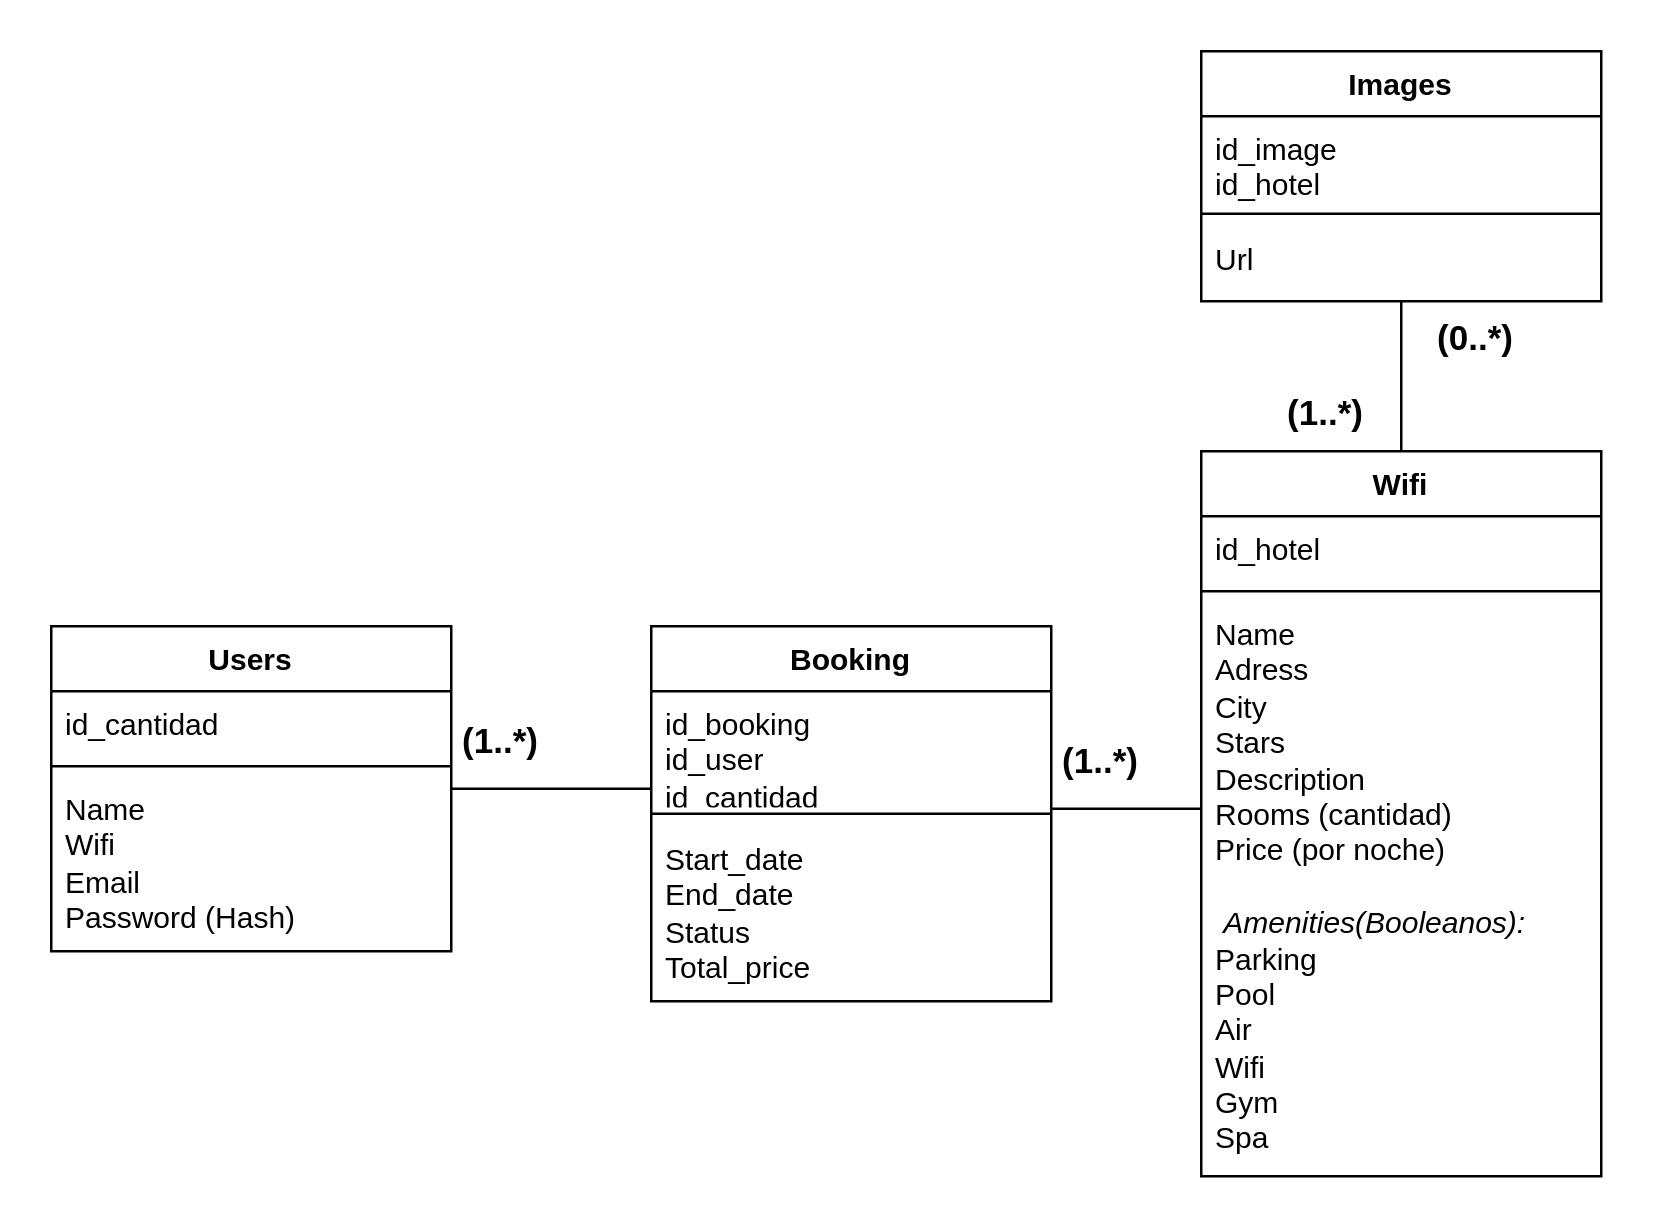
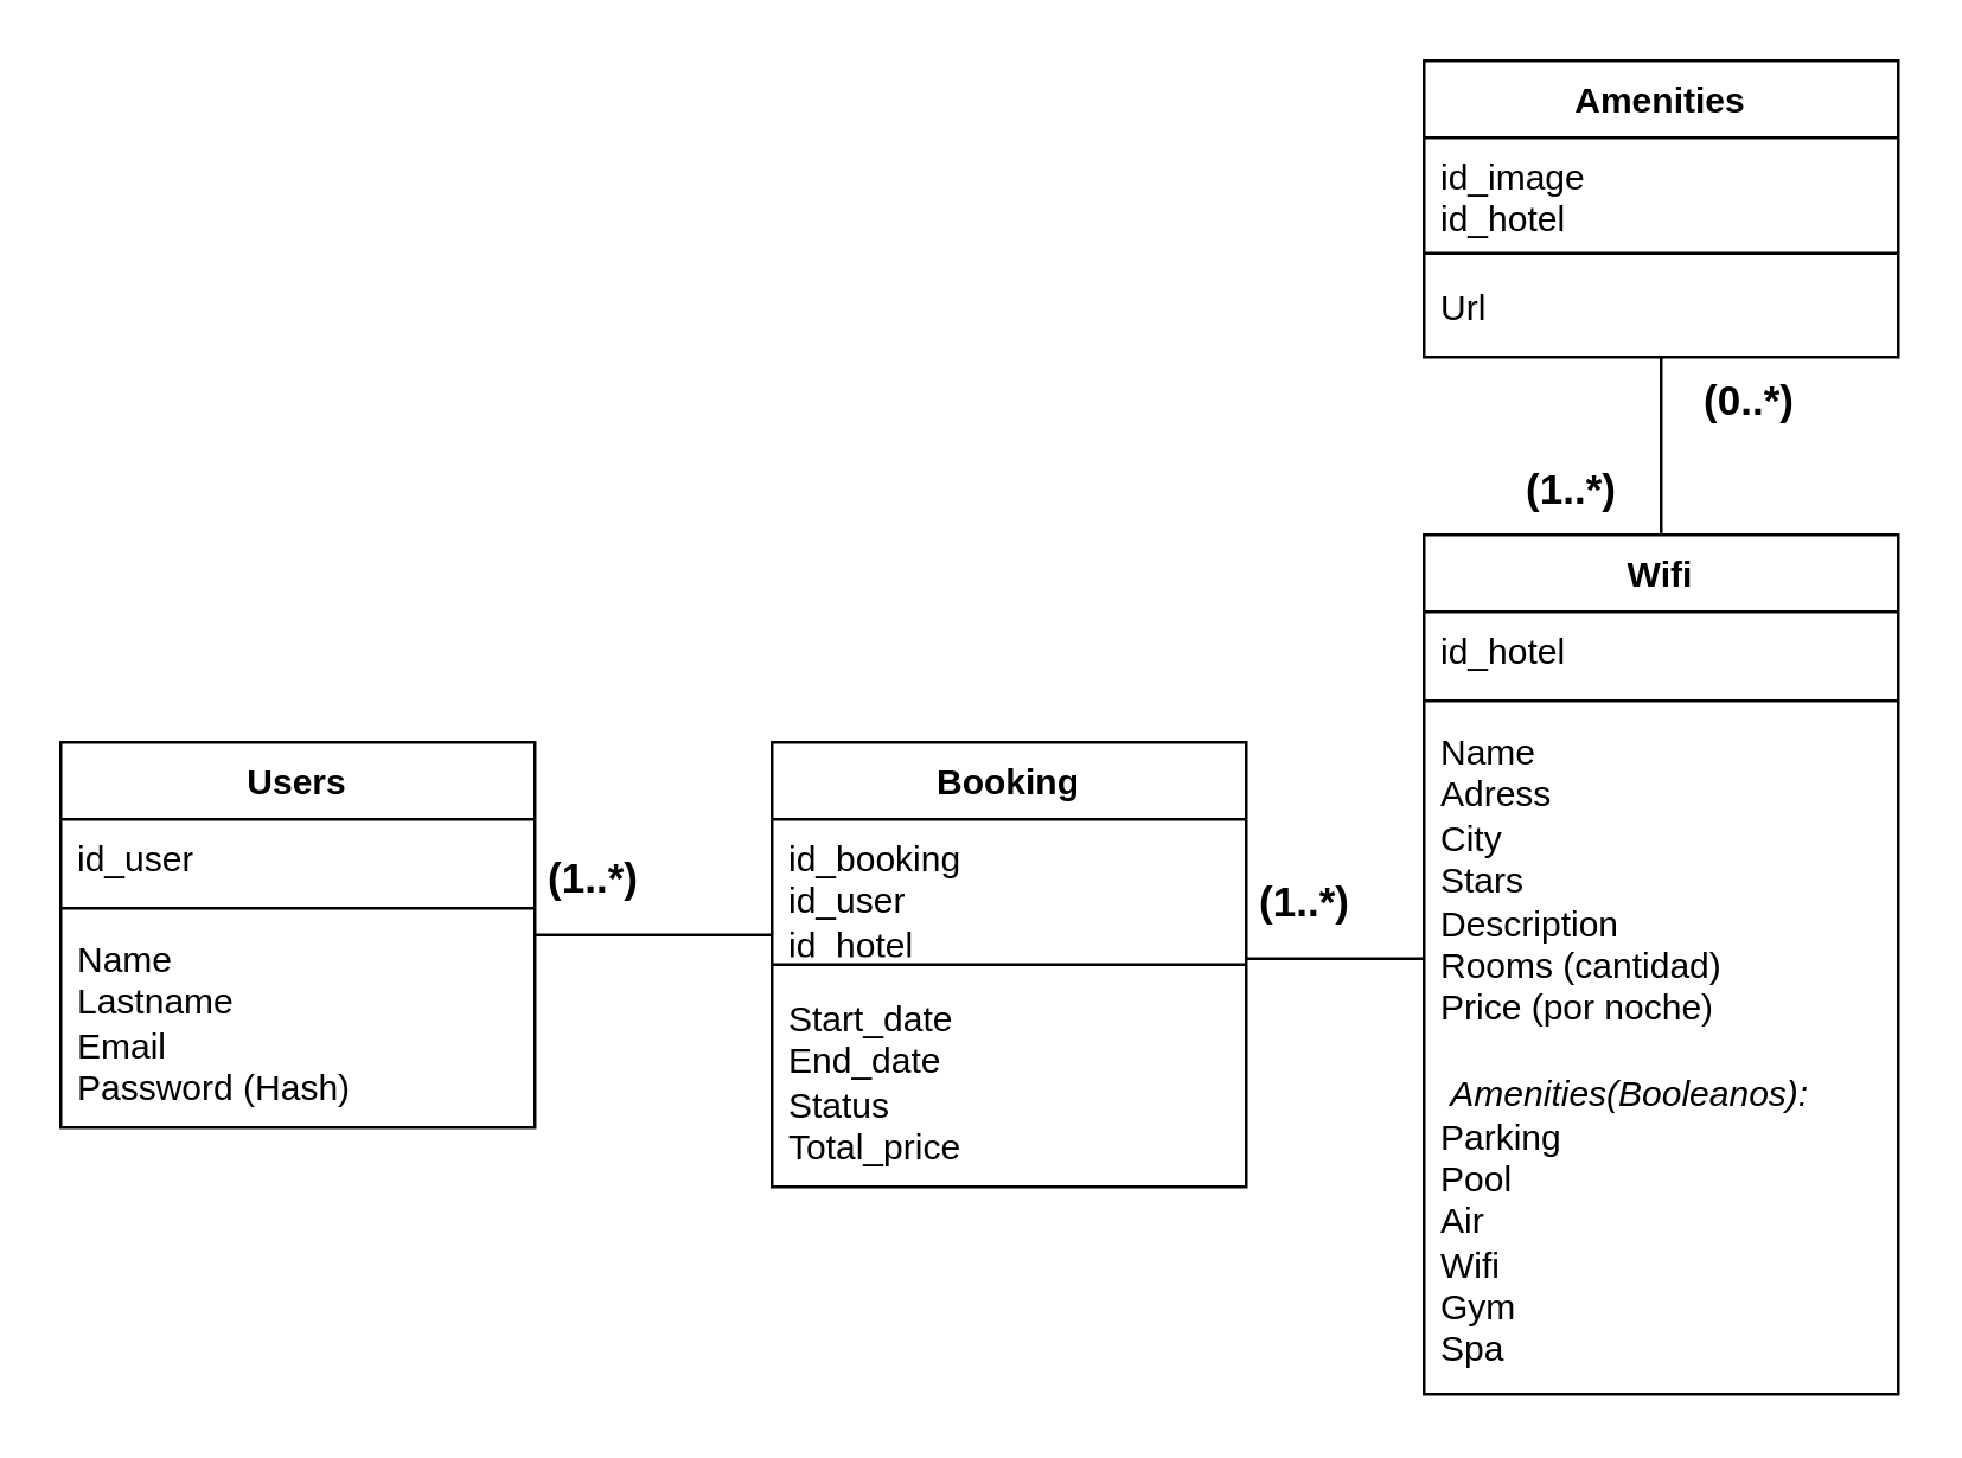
  <mxCell id="0" />
  <mxCell id="1" parent="0" />
  <mxCell id="2" value="Users" style="swimlane;fontStyle=1;align=center;verticalAlign=top;childLayout=stackLayout;horizontal=1;startSize=26;horizontalStack=0;resizeParent=1;resizeParentMax=0;resizeLast=0;collapsible=1;marginBottom=0;whiteSpace=wrap;html=1;" parent="1" vertex="1"><mxGeometry x="20" y="250" width="160" height="130" as="geometry" /></mxCell>
- <mxCell id="3" value="id_cantidad" style="text;strokeColor=none;fillColor=none;align=left;verticalAlign=top;spacingLeft=4;spacingRight=4;overflow=hidden;rotatable=0;points=[[0,0.5],[1,0.5]];portConstraint=eastwest;whiteSpace=wrap;html=1;" parent="2" vertex="1"><mxGeometry y="26" width="160" height="26" as="geometry" /></mxCell>
+ <mxCell id="3" value="id_user" style="text;strokeColor=none;fillColor=none;align=left;verticalAlign=top;spacingLeft=4;spacingRight=4;overflow=hidden;rotatable=0;points=[[0,0.5],[1,0.5]];portConstraint=eastwest;whiteSpace=wrap;html=1;" parent="2" vertex="1"><mxGeometry y="26" width="160" height="26" as="geometry" /></mxCell>
  <mxCell id="4" value="" style="line;strokeWidth=1;fillColor=none;align=left;verticalAlign=middle;spacingTop=-1;spacingLeft=3;spacingRight=3;rotatable=0;labelPosition=right;points=[];portConstraint=eastwest;strokeColor=inherit;" parent="2" vertex="1"><mxGeometry y="52" width="160" height="8" as="geometry" /></mxCell>
- <mxCell id="5" value="Name&lt;br&gt;Wifi&lt;br&gt;Email&lt;br&gt;Password (Hash)" style="text;strokeColor=none;fillColor=none;align=left;verticalAlign=top;spacingLeft=4;spacingRight=4;overflow=hidden;rotatable=0;points=[[0,0.5],[1,0.5]];portConstraint=eastwest;whiteSpace=wrap;html=1;" parent="2" vertex="1"><mxGeometry y="60" width="160" height="70" as="geometry" /></mxCell>
+ <mxCell id="5" value="Name&lt;br&gt;Lastname&lt;br&gt;Email&lt;br&gt;Password (Hash)" style="text;strokeColor=none;fillColor=none;align=left;verticalAlign=top;spacingLeft=4;spacingRight=4;overflow=hidden;rotatable=0;points=[[0,0.5],[1,0.5]];portConstraint=eastwest;whiteSpace=wrap;html=1;" parent="2" vertex="1"><mxGeometry y="60" width="160" height="70" as="geometry" /></mxCell>
  <mxCell id="6" value="Wifi" style="swimlane;fontStyle=1;align=center;verticalAlign=top;childLayout=stackLayout;horizontal=1;startSize=26;horizontalStack=0;resizeParent=1;resizeParentMax=0;resizeLast=0;collapsible=1;marginBottom=0;whiteSpace=wrap;html=1;" parent="1" vertex="1"><mxGeometry x="480" y="180" width="160" height="290" as="geometry" /></mxCell>
  <mxCell id="7" value="id_hotel" style="text;strokeColor=none;fillColor=none;align=left;verticalAlign=top;spacingLeft=4;spacingRight=4;overflow=hidden;rotatable=0;points=[[0,0.5],[1,0.5]];portConstraint=eastwest;whiteSpace=wrap;html=1;" parent="6" vertex="1"><mxGeometry y="26" width="160" height="26" as="geometry" /></mxCell>
  <mxCell id="8" value="" style="line;strokeWidth=1;fillColor=none;align=left;verticalAlign=middle;spacingTop=-1;spacingLeft=3;spacingRight=3;rotatable=0;labelPosition=right;points=[];portConstraint=eastwest;strokeColor=inherit;" parent="6" vertex="1"><mxGeometry y="52" width="160" height="8" as="geometry" /></mxCell>
  <mxCell id="9" value="Name&lt;br&gt;Adress&lt;br&gt;City&lt;br&gt;Stars&lt;br&gt;Description&lt;br&gt;Rooms (cantidad)&lt;br&gt;Price (por noche)&lt;br&gt;&lt;br&gt;&lt;span style=&quot;white-space: pre;&quot;&gt; &lt;/span&gt;&lt;i&gt;Amenities(Booleanos):&lt;/i&gt;&lt;br&gt;Parking&lt;br&gt;Pool&lt;br&gt;Air&lt;br&gt;Wifi&lt;br&gt;Gym&lt;br&gt;Spa" style="text;strokeColor=none;fillColor=none;align=left;verticalAlign=top;spacingLeft=4;spacingRight=4;overflow=hidden;rotatable=0;points=[[0,0.5],[1,0.5]];portConstraint=eastwest;whiteSpace=wrap;html=1;" parent="6" vertex="1"><mxGeometry y="60" width="160" height="230" as="geometry" /></mxCell>
  <mxCell id="10" value="Booking" style="swimlane;fontStyle=1;align=center;verticalAlign=top;childLayout=stackLayout;horizontal=1;startSize=26;horizontalStack=0;resizeParent=1;resizeParentMax=0;resizeLast=0;collapsible=1;marginBottom=0;whiteSpace=wrap;html=1;" parent="1" vertex="1"><mxGeometry x="260" y="250" width="160" height="150" as="geometry" /></mxCell>
- <mxCell id="11" value="id_booking&lt;br&gt;id_user&lt;br&gt;id_cantidad" style="text;strokeColor=none;fillColor=none;align=left;verticalAlign=top;spacingLeft=4;spacingRight=4;overflow=hidden;rotatable=0;points=[[0,0.5],[1,0.5]];portConstraint=eastwest;whiteSpace=wrap;html=1;" parent="10" vertex="1"><mxGeometry y="26" width="160" height="44" as="geometry" /></mxCell>
+ <mxCell id="11" value="id_booking&lt;br&gt;id_user&lt;br&gt;id_hotel" style="text;strokeColor=none;fillColor=none;align=left;verticalAlign=top;spacingLeft=4;spacingRight=4;overflow=hidden;rotatable=0;points=[[0,0.5],[1,0.5]];portConstraint=eastwest;whiteSpace=wrap;html=1;" parent="10" vertex="1"><mxGeometry y="26" width="160" height="44" as="geometry" /></mxCell>
  <mxCell id="12" value="" style="line;strokeWidth=1;fillColor=none;align=left;verticalAlign=middle;spacingTop=-1;spacingLeft=3;spacingRight=3;rotatable=0;labelPosition=right;points=[];portConstraint=eastwest;strokeColor=inherit;" parent="10" vertex="1"><mxGeometry y="70" width="160" height="10" as="geometry" /></mxCell>
  <mxCell id="13" value="Start_date&lt;br&gt;End_date&lt;br&gt;Status&lt;br&gt;Total_price" style="text;strokeColor=none;fillColor=none;align=left;verticalAlign=top;spacingLeft=4;spacingRight=4;overflow=hidden;rotatable=0;points=[[0,0.5],[1,0.5]];portConstraint=eastwest;whiteSpace=wrap;html=1;" parent="10" vertex="1"><mxGeometry y="80" width="160" height="70" as="geometry" /></mxCell>
  <mxCell id="14" value="" style="line;strokeWidth=1;fillColor=none;align=left;verticalAlign=middle;spacingTop=-1;spacingLeft=3;spacingRight=3;rotatable=0;labelPosition=right;points=[];portConstraint=eastwest;strokeColor=inherit;" parent="1" vertex="1"><mxGeometry x="180" y="311" width="80" height="8" as="geometry" /></mxCell>
  <mxCell id="15" value="&lt;b&gt;&lt;font style=&quot;font-size: 14px;&quot;&gt;(1..*)&lt;/font&gt;&lt;/b&gt;" style="text;html=1;strokeColor=none;fillColor=none;align=center;verticalAlign=middle;whiteSpace=wrap;rounded=0;" parent="1" vertex="1"><mxGeometry x="170" y="281" width="60" height="30" as="geometry" /></mxCell>
  <mxCell id="16" value="&lt;b&gt;&lt;font style=&quot;font-size: 14px;&quot;&gt;(1..*)&lt;/font&gt;&lt;/b&gt;" style="text;html=1;strokeColor=none;fillColor=none;align=center;verticalAlign=middle;whiteSpace=wrap;rounded=0;" parent="1" vertex="1"><mxGeometry x="410" y="289" width="60" height="30" as="geometry" /></mxCell>
  <mxCell id="17" value="" style="line;strokeWidth=1;fillColor=none;align=left;verticalAlign=middle;spacingTop=-1;spacingLeft=3;spacingRight=3;rotatable=0;labelPosition=right;points=[];portConstraint=eastwest;strokeColor=inherit;" parent="1" vertex="1"><mxGeometry x="420" y="319" width="60" height="8" as="geometry" /></mxCell>
- <mxCell id="18" value="Images" style="swimlane;fontStyle=1;align=center;verticalAlign=top;childLayout=stackLayout;horizontal=1;startSize=26;horizontalStack=0;resizeParent=1;resizeParentMax=0;resizeLast=0;collapsible=1;marginBottom=0;whiteSpace=wrap;html=1;" vertex="1" parent="1"><mxGeometry x="480" y="20" width="160" height="100" as="geometry" /></mxCell>
+ <mxCell id="18" value="Amenities" style="swimlane;fontStyle=1;align=center;verticalAlign=top;childLayout=stackLayout;horizontal=1;startSize=26;horizontalStack=0;resizeParent=1;resizeParentMax=0;resizeLast=0;collapsible=1;marginBottom=0;whiteSpace=wrap;html=1;" vertex="1" parent="1"><mxGeometry x="480" y="20" width="160" height="100" as="geometry" /></mxCell>
  <mxCell id="19" value="id_image&lt;br&gt;id_hotel" style="text;strokeColor=none;fillColor=none;align=left;verticalAlign=top;spacingLeft=4;spacingRight=4;overflow=hidden;rotatable=0;points=[[0,0.5],[1,0.5]];portConstraint=eastwest;whiteSpace=wrap;html=1;" vertex="1" parent="18"><mxGeometry y="26" width="160" height="34" as="geometry" /></mxCell>
  <mxCell id="20" value="" style="line;strokeWidth=1;fillColor=none;align=left;verticalAlign=middle;spacingTop=-1;spacingLeft=3;spacingRight=3;rotatable=0;labelPosition=right;points=[];portConstraint=eastwest;strokeColor=inherit;" vertex="1" parent="18"><mxGeometry y="60" width="160" height="10" as="geometry" /></mxCell>
  <mxCell id="21" value="Url" style="text;strokeColor=none;fillColor=none;align=left;verticalAlign=top;spacingLeft=4;spacingRight=4;overflow=hidden;rotatable=0;points=[[0,0.5],[1,0.5]];portConstraint=eastwest;whiteSpace=wrap;html=1;" vertex="1" parent="18"><mxGeometry y="70" width="160" height="30" as="geometry" /></mxCell>
  <mxCell id="22" value="" style="endArrow=none;html=1;rounded=0;" edge="1" parent="1" source="6"><mxGeometry width="50" height="50" relative="1" as="geometry"><mxPoint x="510" y="170" as="sourcePoint" /><mxPoint x="560" y="120" as="targetPoint" /></mxGeometry></mxCell>
  <mxCell id="23" value="&lt;b&gt;&lt;font style=&quot;font-size: 14px;&quot;&gt;(1..*)&lt;/font&gt;&lt;/b&gt;" style="text;html=1;strokeColor=none;fillColor=none;align=center;verticalAlign=middle;whiteSpace=wrap;rounded=0;" vertex="1" parent="1"><mxGeometry x="500" y="150" width="60" height="30" as="geometry" /></mxCell>
  <mxCell id="24" value="&lt;b&gt;&lt;font style=&quot;font-size: 14px;&quot;&gt;(0..*)&lt;/font&gt;&lt;/b&gt;" style="text;html=1;strokeColor=none;fillColor=none;align=center;verticalAlign=middle;whiteSpace=wrap;rounded=0;" vertex="1" parent="1"><mxGeometry x="560" y="120" width="60" height="30" as="geometry" /></mxCell>
